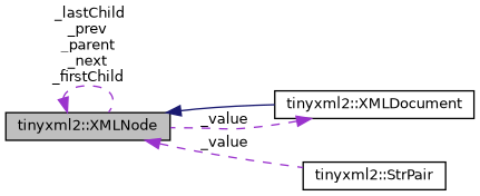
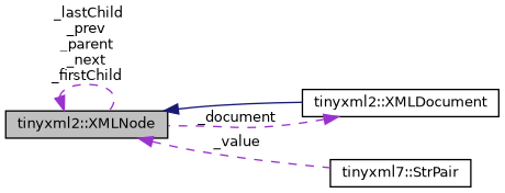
  digraph {
    rankdir=LR
    node [color=black fillcolor=white fontname=Helvetica fontsize=10 shape=record style=filled]
    edge [color=darkorchid3 dir=back fontname=Helvetica fontsize=10 labelfontname=Helvetica labelfontsize=10 style=dashed]
    n1 [fillcolor=grey75 fontcolor=black height=0.2 label="tinyxml2::XMLNode" width=0.4]
    n2 [height=0.2 label="tinyxml2::XMLDocument" width=0.4]
-   n3 [height=0.2 label="tinyxml2::StrPair" width=0.4]
+   n3 [height=0.2 label="tinyxml7::StrPair" width=0.4]
    n1 -> n1 [label=" _lastChild\n_prev\n_parent\n_next\n_firstChild"]
    n1 -> n2 [color=midnightblue style=solid]
    n1 -> n3 [label=" _value"]
-   n2 -> n1 [label=" _value"]
+   n2 -> n1 [label=" _document"]
  }
